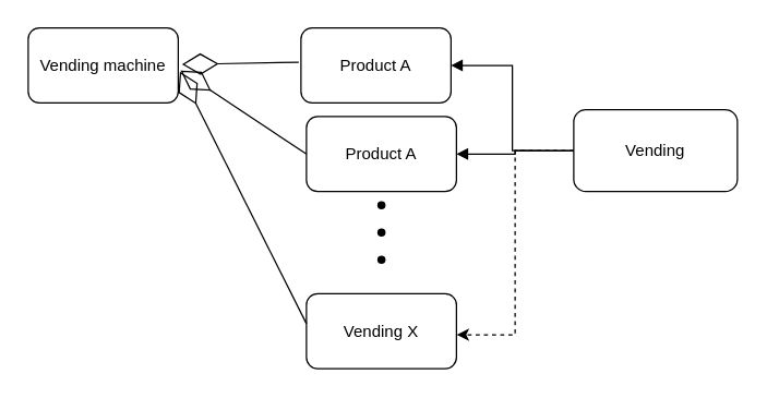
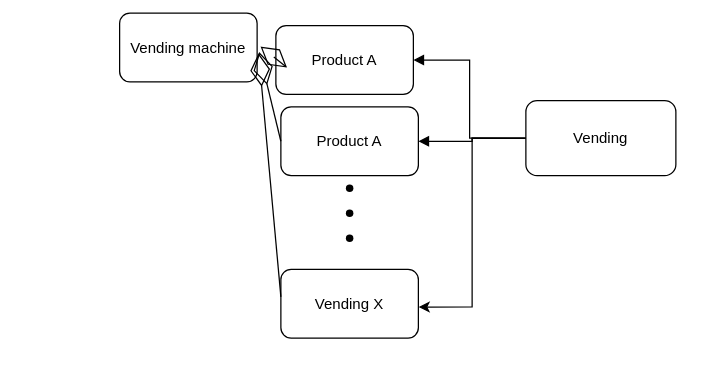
  <mxCell id="0" />
  <mxCell id="1" parent="0" />
- <mxCell id="2" value="Vending machine" style="rounded=1;whiteSpace=wrap;html=1;" vertex="1" parent="1"><mxGeometry x="20" y="20" width="110" height="55" as="geometry" /></mxCell>
+ <mxCell id="2" value="Vending machine" style="rounded=1;whiteSpace=wrap;html=1;" vertex="1" parent="1"><mxGeometry x="95" y="10" width="110" height="55" as="geometry" /></mxCell>
  <mxCell id="3" value="Product A" style="rounded=1;whiteSpace=wrap;html=1;" vertex="1" parent="1"><mxGeometry x="220" y="20" width="110" height="55" as="geometry" /></mxCell>
  <mxCell id="4" value="" style="endArrow=diamondThin;endFill=0;endSize=24;html=1;rounded=0;entryX=1.025;entryY=0.487;entryDx=0;entryDy=0;entryPerimeter=0;exitX=-0.015;exitY=0.458;exitDx=0;exitDy=0;exitPerimeter=0;" edge="1" parent="1" source="3" target="2"><mxGeometry width="160" relative="1" as="geometry"><mxPoint x="160" y="45" as="sourcePoint" /><mxPoint x="320" y="45" as="targetPoint" /></mxGeometry></mxCell>
  <mxCell id="5" value="Product A" style="rounded=1;whiteSpace=wrap;html=1;" vertex="1" parent="1"><mxGeometry x="224" y="85" width="110" height="55" as="geometry" /></mxCell>
  <mxCell id="6" value="Vending X" style="rounded=1;whiteSpace=wrap;html=1;" vertex="1" parent="1"><mxGeometry x="224" y="215" width="110" height="55" as="geometry" /></mxCell>
  <mxCell id="7" value="" style="endArrow=diamondThin;endFill=0;endSize=24;html=1;rounded=0;entryX=1.015;entryY=0.567;entryDx=0;entryDy=0;entryPerimeter=0;exitX=0;exitY=0.5;exitDx=0;exitDy=0;" edge="1" parent="1" source="5" target="2"><mxGeometry width="160" relative="1" as="geometry"><mxPoint x="110" y="95" as="sourcePoint" /><mxPoint x="270" y="95" as="targetPoint" /></mxGeometry></mxCell>
  <mxCell id="8" value="" style="endArrow=diamondThin;endFill=0;endSize=24;html=1;rounded=0;entryX=1.011;entryY=0.582;entryDx=0;entryDy=0;entryPerimeter=0;exitX=0;exitY=0.4;exitDx=0;exitDy=0;exitPerimeter=0;" edge="1" parent="1" source="6" target="2"><mxGeometry width="160" relative="1" as="geometry"><mxPoint x="220" y="123" as="sourcePoint" /><mxPoint x="128" y="61" as="targetPoint" /></mxGeometry></mxCell>
  <mxCell id="9" value="" style="shape=waypoint;sketch=0;size=6;pointerEvents=1;points=[];fillColor=none;resizable=0;rotatable=0;perimeter=centerPerimeter;snapToPoint=1;" vertex="1" parent="1"><mxGeometry x="269" y="140" width="20" height="20" as="geometry" /></mxCell>
  <mxCell id="10" value="" style="shape=waypoint;sketch=0;size=6;pointerEvents=1;points=[];fillColor=none;resizable=0;rotatable=0;perimeter=centerPerimeter;snapToPoint=1;" vertex="1" parent="1"><mxGeometry x="269" y="160" width="20" height="20" as="geometry" /></mxCell>
  <mxCell id="11" value="" style="shape=waypoint;sketch=0;size=6;pointerEvents=1;points=[];fillColor=none;resizable=0;rotatable=0;perimeter=centerPerimeter;snapToPoint=1;" vertex="1" parent="1"><mxGeometry x="269" y="180" width="20" height="20" as="geometry" /></mxCell>
- <mxCell id="12" style="edgeStyle=orthogonalEdgeStyle;rounded=0;orthogonalLoop=1;jettySize=auto;html=1;exitX=0;exitY=0.5;exitDx=0;exitDy=0;entryX=1.002;entryY=0.548;entryDx=0;entryDy=0;entryPerimeter=0;dashed=1;" edge="1" parent="1" source="13" target="6"><mxGeometry relative="1" as="geometry" /></mxCell>
+ <mxCell id="12" style="edgeStyle=orthogonalEdgeStyle;rounded=0;orthogonalLoop=1;jettySize=auto;html=1;exitX=0;exitY=0.5;exitDx=0;exitDy=0;entryX=1.002;entryY=0.548;entryDx=0;entryDy=0;entryPerimeter=0;" edge="1" parent="1" source="13" target="6"><mxGeometry relative="1" as="geometry" /></mxCell>
  <mxCell id="13" value="Vending" style="rounded=1;whiteSpace=wrap;html=1;" vertex="1" parent="1"><mxGeometry x="420" y="80" width="120" height="60" as="geometry" /></mxCell>
  <mxCell id="14" value="" style="endArrow=block;endFill=1;html=1;edgeStyle=orthogonalEdgeStyle;align=left;verticalAlign=top;rounded=0;entryX=1;entryY=0.5;entryDx=0;entryDy=0;exitX=0;exitY=0.5;exitDx=0;exitDy=0;" edge="1" parent="1" source="13" target="3"><mxGeometry x="-1" relative="1" as="geometry"><mxPoint x="470" y="-35" as="sourcePoint" /><mxPoint x="550" y="35" as="targetPoint" /><mxPoint as="offset" /></mxGeometry></mxCell>
  <mxCell id="15" value="" style="endArrow=block;endFill=1;html=1;edgeStyle=orthogonalEdgeStyle;align=left;verticalAlign=top;rounded=0;exitX=-0.008;exitY=0.502;exitDx=0;exitDy=0;exitPerimeter=0;" edge="1" parent="1" source="13" target="5"><mxGeometry x="-1" relative="1" as="geometry"><mxPoint x="430" y="120" as="sourcePoint" /><mxPoint x="340" y="58" as="targetPoint" /><mxPoint as="offset" /></mxGeometry></mxCell>
